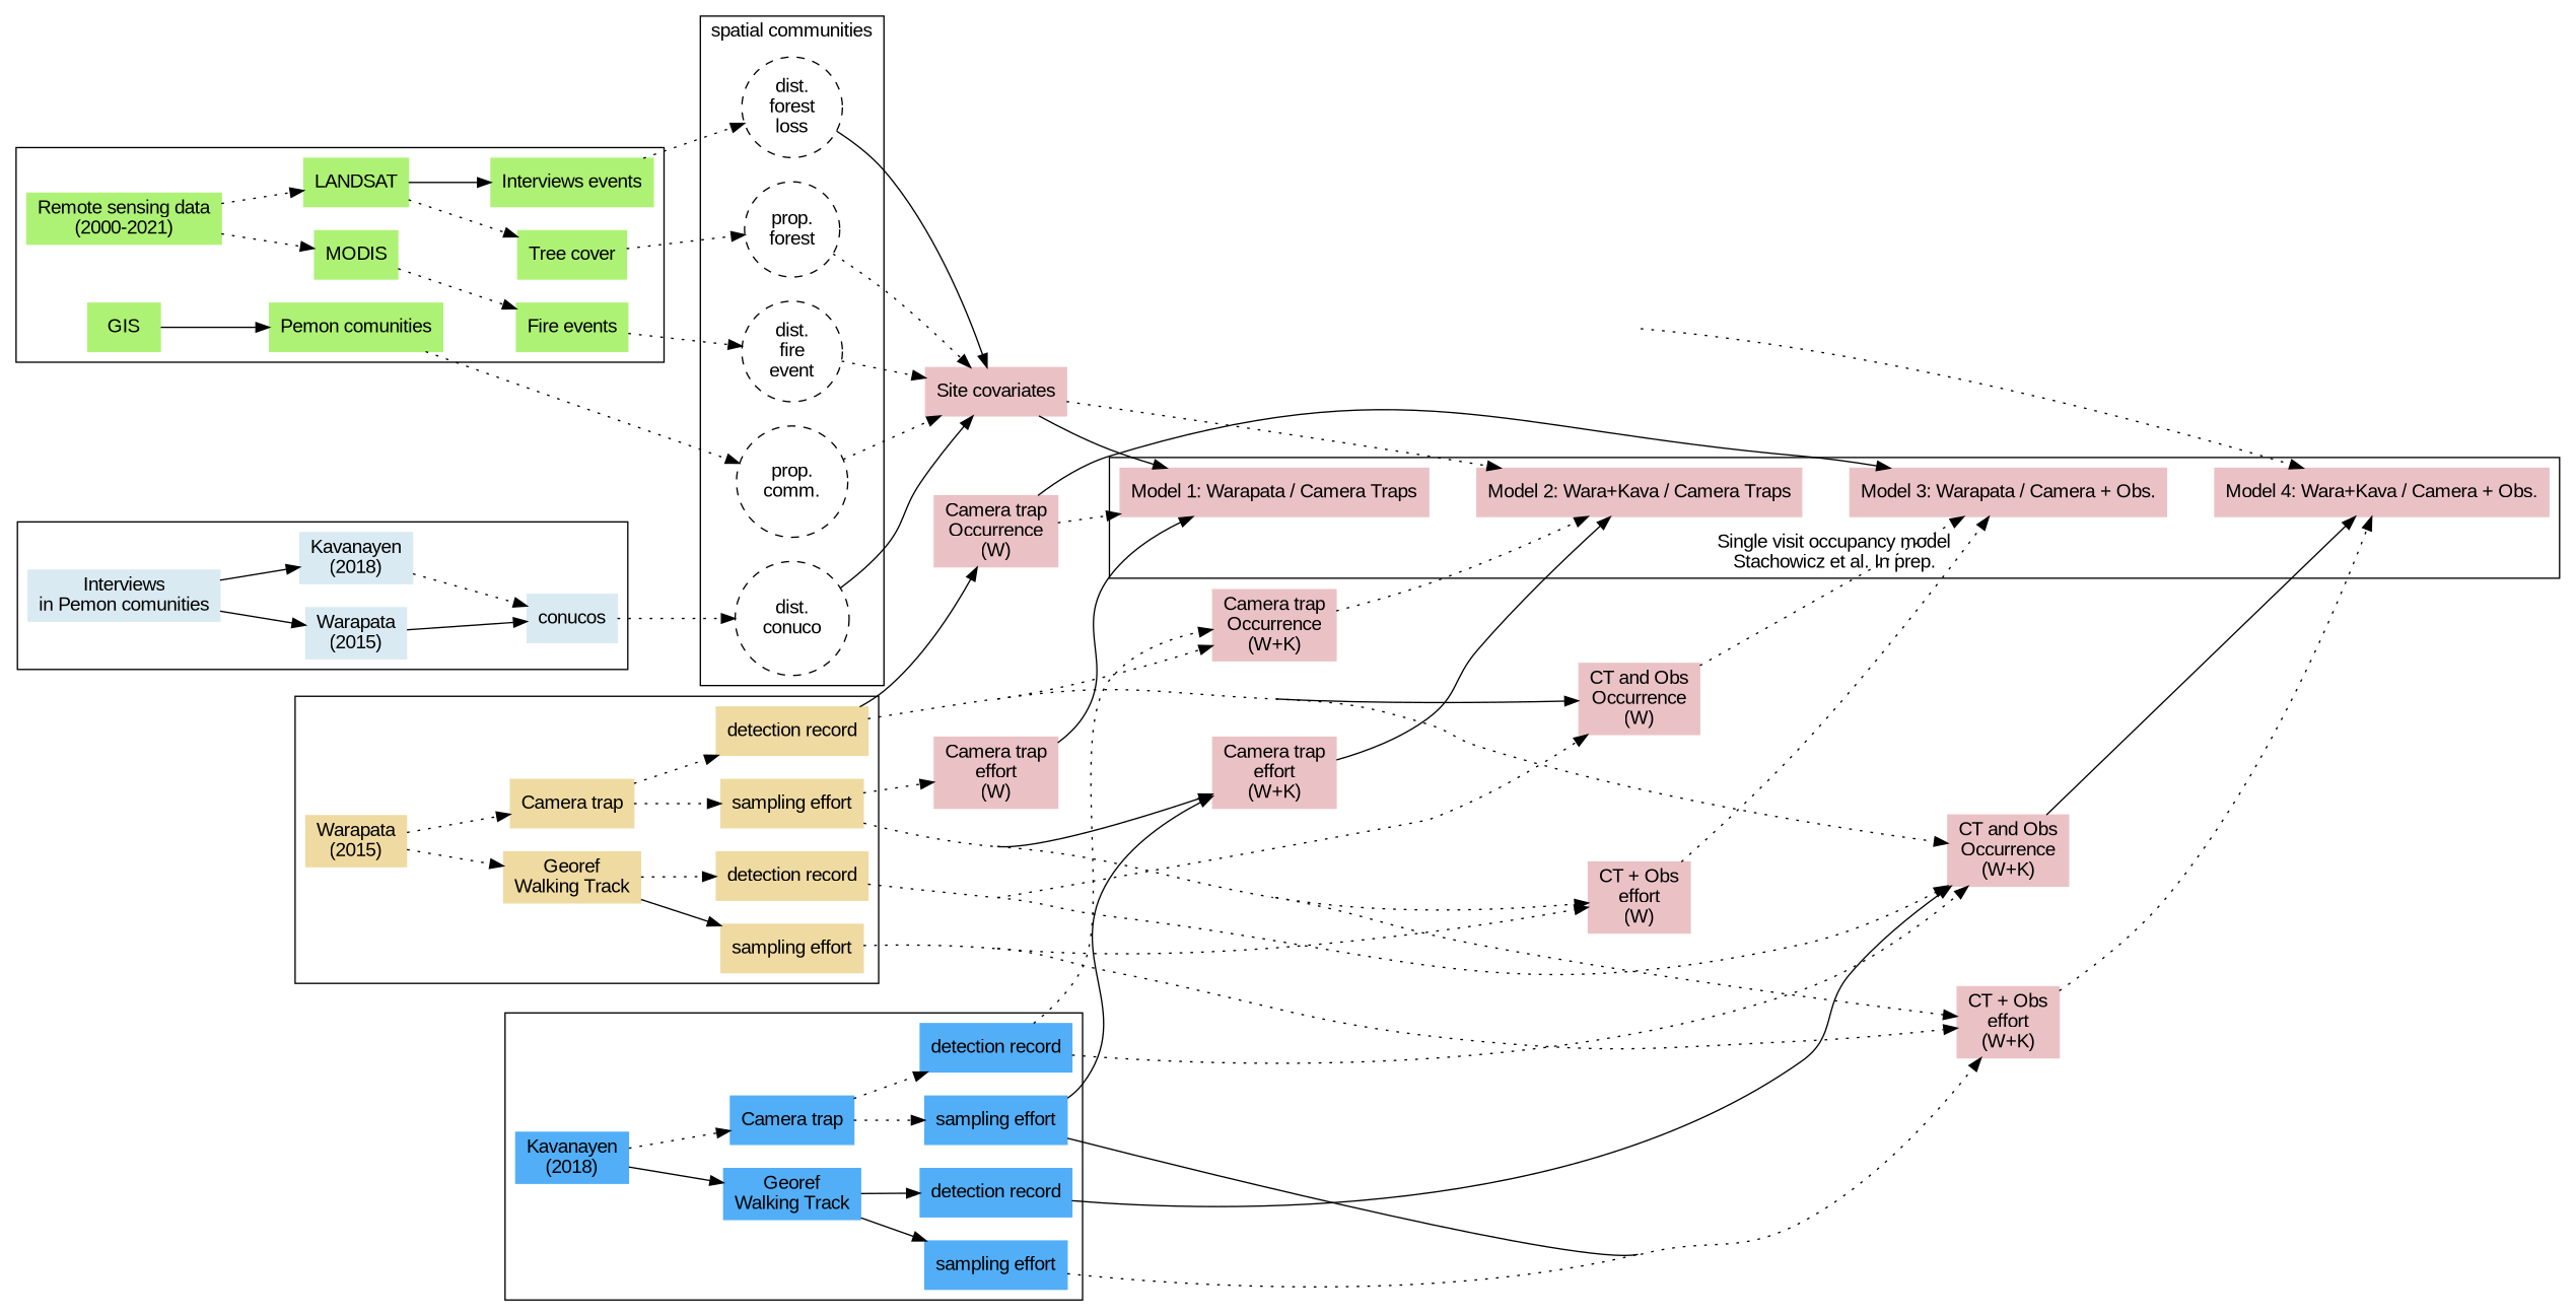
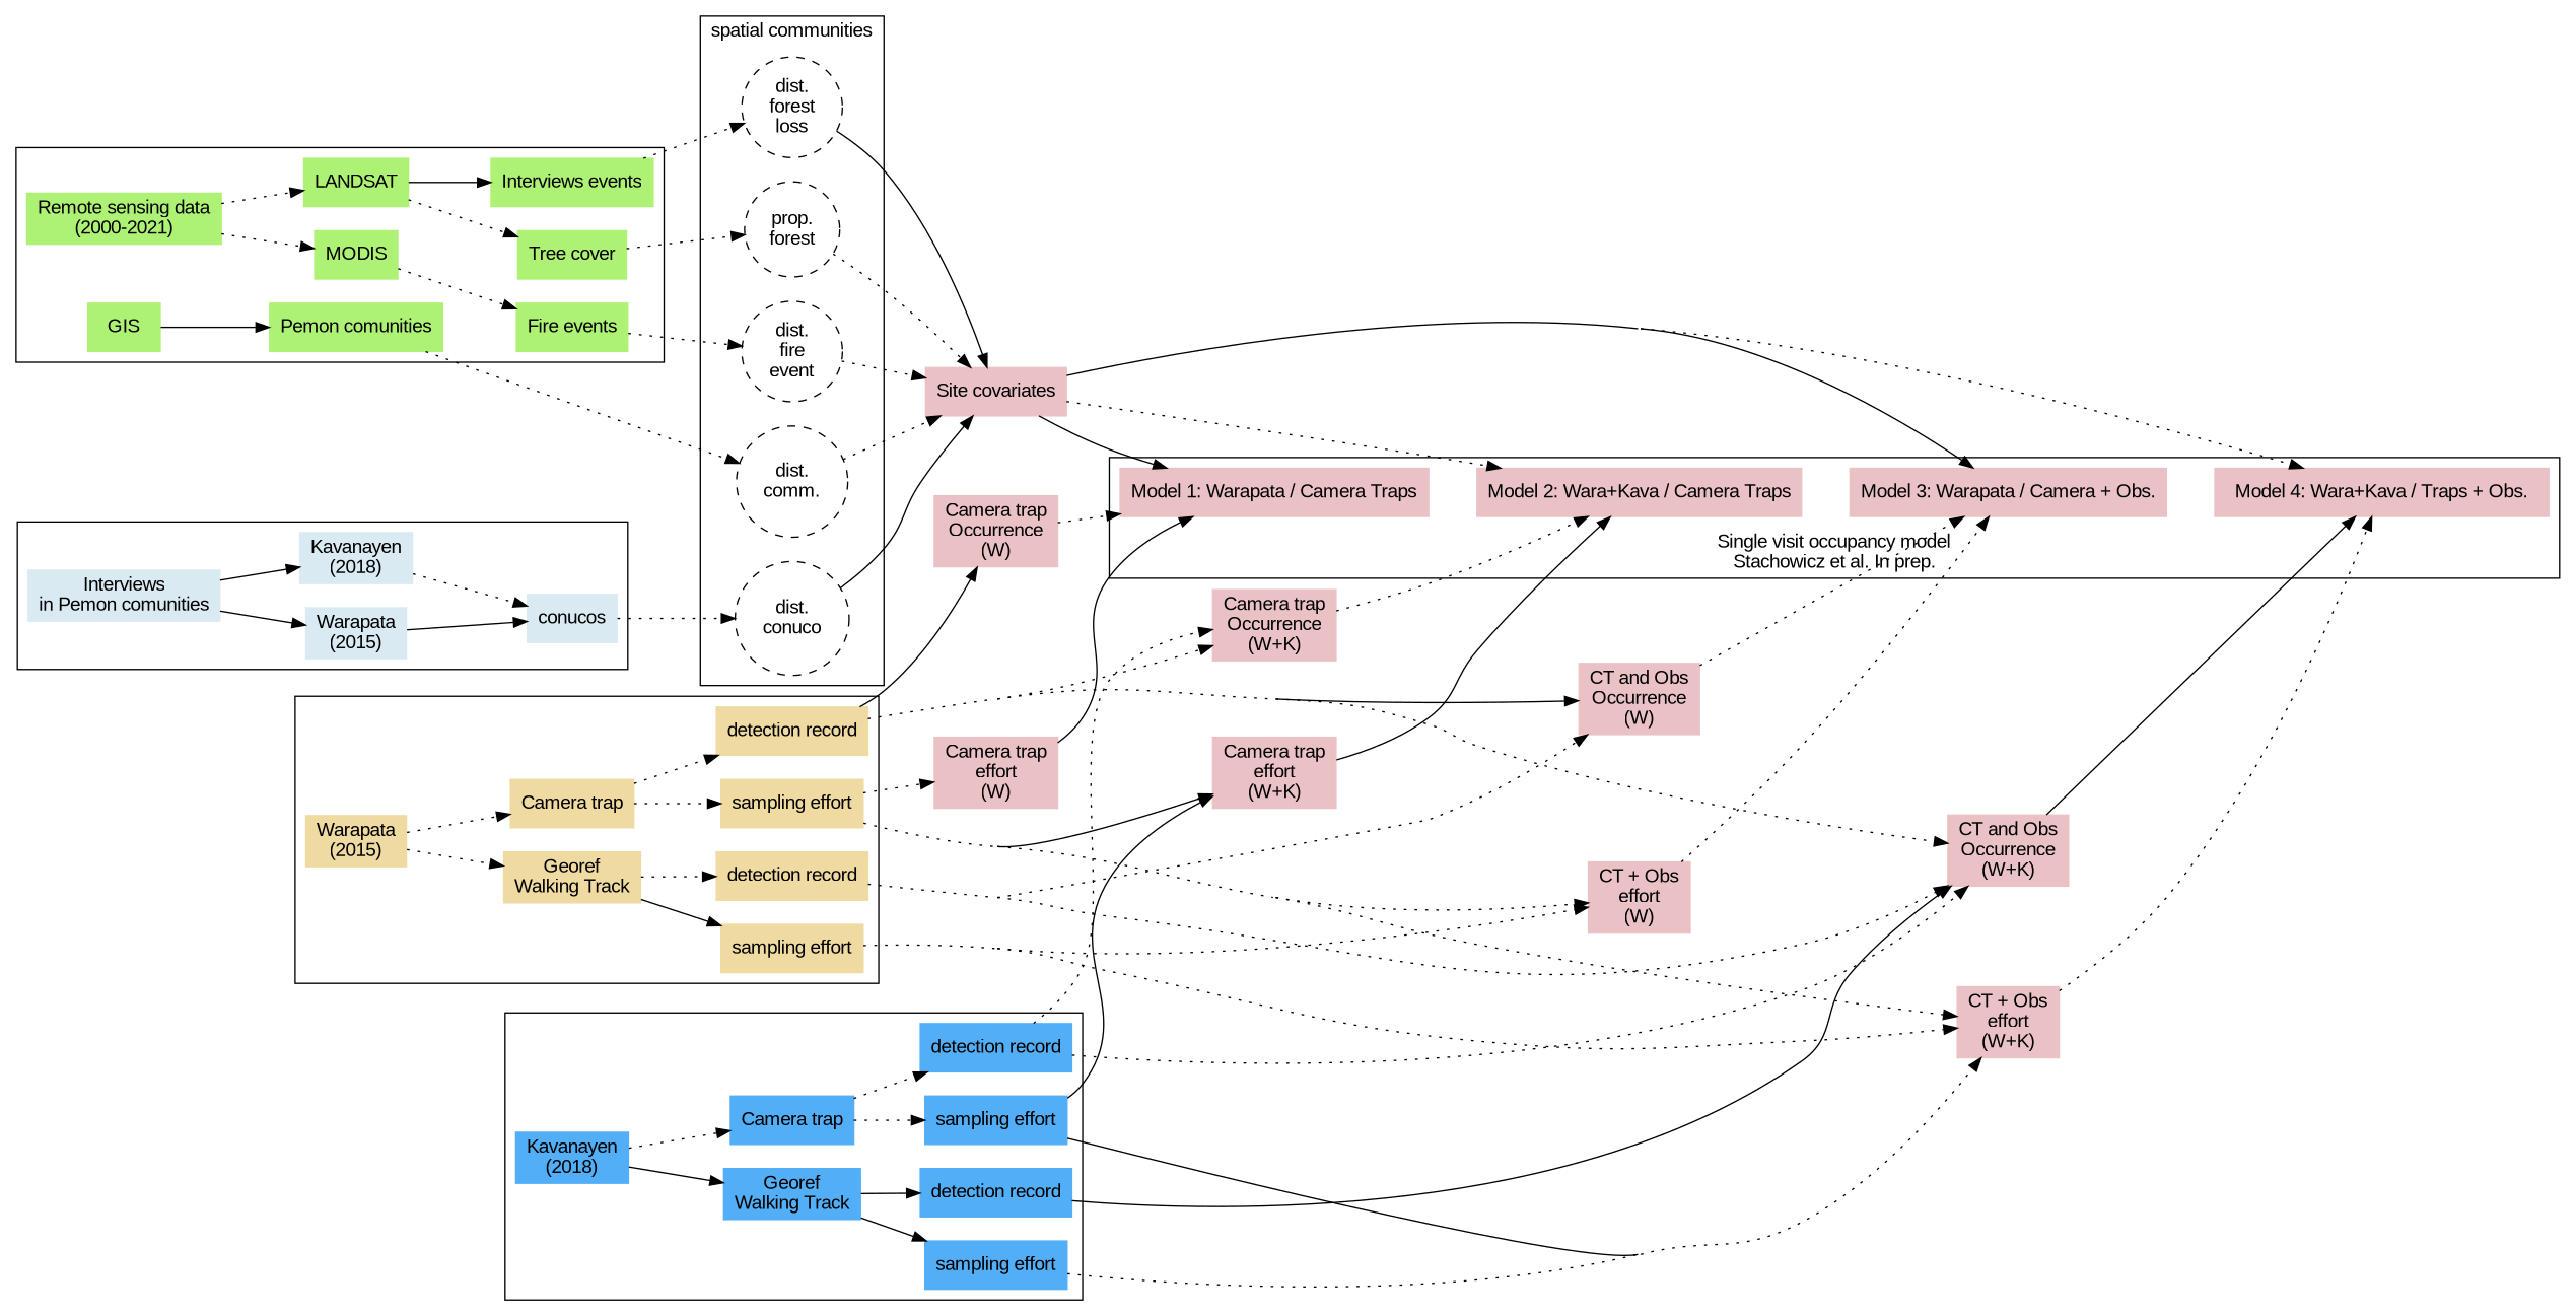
  digraph {
    concentrate=true
    fontname="Liberation Sans"
    rankdir=LR
    node [color="#EAC2C5" fontname="Liberation Sans" shape=box style=filled]
    edge [fontname="Liberation Sans" style=dotted]
    n1 [label="Model 1: Warapata / Camera Traps"]
    n2 [label="Model 2: Wara+Kava / Camera Traps"]
    n3 [label="Model 3: Warapata / Camera + Obs."]
-   n4 [label="Model 4: Wara+Kava / Camera + Obs."]
+   n4 [label="Model 4: Wara+Kava / Traps + Obs."]
    n5 [label="Site covariates"]
    n6 [label="Camera trap\nOccurrence\n(W)"]
    n7 [label="Camera trap\nOccurrence\n(W+K)"]
    n8 [label="CT and Obs\nOccurrence\n(W)"]
    n9 [label="CT and Obs\nOccurrence\n(W+K)"]
    n10 [label="Camera trap\neffort\n(W)"]
    n11 [label="Camera trap\neffort\n(W+K)"]
    n12 [label="CT + Obs\neffort\n(W)"]
    n13 [label="CT + Obs\neffort\n(W+K)"]
    n14 [color="#AEF275" label="Remote sensing data\n(2000-2021)"]
    MODIS [color="#AEF275"]
    LANDSAT [color="#AEF275"]
    n17 [color="#AEF275" label="Interviews events"]
    n18 [color="#AEF275" label="Tree cover"]
    n19 [color="#AEF275" label="Fire events"]
    GIS [color="#AEF275"]
    n21 [color="#AEF275" label="Pemon comunities"]
    n22 [color="#DAEAF2" label="Interviews\nin Pemon comunities"]
    n23 [color="#DAEAF2" label="Warapata\n(2015)"]
    n24 [color="#DAEAF2" label="Kavanayen\n(2018)"]
    n25 [color="#DAEAF2" label=conucos]
    n26 [color="#52AEF7" label="Georef\nWalking Track"]
    n27 [color="#52AEF7" label="Kavanayen\n(2018)"]
    n28 [color="#52AEF7" label="detection record"]
    n29 [color="#52AEF7" label="sampling effort"]
    n30 [color="#52AEF7" label="Camera trap"]
    n31 [color="#52AEF7" label="detection record"]
    n32 [color="#52AEF7" label="sampling effort"]
    n33 [color="#EFDAA2" label="Warapata\n(2015)"]
    n34 [color="#EFDAA2" label="Camera trap"]
    n35 [color="#EFDAA2" label="detection record"]
    n36 [color="#EFDAA2" label="sampling effort"]
    n37 [color="#EFDAA2" label="Georef\nWalking Track"]
    n38 [color="#EFDAA2" label="detection record"]
    n39 [color="#EFDAA2" label="sampling effort"]
    n40 [label="prop.\nforest" shape=circle style=dashed color=""]
    n41 [label="dist.\nforest\nloss" shape=circle style=dashed color=""]
    n42 [label="dist.\nfire\nevent" shape=circle style=dashed color=""]
-   n43 [label="prop.\ncomm." shape=circle style=dashed color=""]
+   n43 [label="dist.\ncomm." shape=circle style=dashed color=""]
    n44 [label="dist.\nconuco" shape=circle style=dashed color=""]
    subgraph sub_1 {
      n5
      n6
      n7
      n8
      n9
      n10
      n11
      n12
      n13
      subgraph cluster_2 {
        label="Single visit occupancy model\nStachowicz et al. In prep."
        labelloc=bottom
        n1
        n2
        n3
        n4
      }
    }
    subgraph cluster_3 {
      n14
      MODIS
      LANDSAT
      n17
      n18
      n19
      GIS
      n21
    }
    subgraph cluster_4 {
      n22
      n23
      n24
      n25
    }
    subgraph cluster_5 {
      n26
      n27
      n28
      n29
      n30
      n31
      n32
    }
    subgraph cluster_6 {
      n33
      n34
      n35
      n36
      n37
      n38
      n39
    }
    subgraph cluster_7 {
      label="spatial communities"
      n40
      n41
      n42
      n43
      n44
    }
    n1 -> n2 [style=invis]
    n2 -> n3 [style=invis]
    n3 -> n4 [style=invis]
    n5 -> n1 [style=solid]
    n5 -> n2
-   n6 -> n3 [style=solid]
+   n5 -> n3 [style=solid]
    n5 -> n4
    n6 -> n1
    n6 -> n7 [style=invis]
    n7 -> n2
    n7 -> n8 [style=invis]
    n8 -> n3
    n8 -> n9 [style=invis]
    n9 -> n4 [style=solid]
    n10 -> n1 [style=solid]
    n10 -> n11 [style=invis]
    n11 -> n2 [style=solid]
    n11 -> n12 [style=invis]
    n12 -> n3
    n12 -> n13 [style=invis]
    n13 -> n4
    n14 -> MODIS
    n14 -> LANDSAT
    MODIS -> n19
    LANDSAT -> n17 [style=solid]
    LANDSAT -> n18
    n17 -> n41
    n18 -> n40
    n19 -> n42
    GIS -> n21 [style=solid]
    n21 -> n43
    n22 -> n23 [style=solid]
    n22 -> n24 [style=solid]
    n23 -> n25 [style=solid]
    n24 -> n25
    n25 -> n44
    n26 -> n28 [style=solid]
    n26 -> n29 [style=solid]
    n27 -> n26 [style=solid]
    n27 -> n30
    n28 -> n9 [style=solid]
    n29 -> n13
    n30 -> n31
    n30 -> n32
    n31 -> n7
    n31 -> n9
    n32 -> n11 [style=solid]
    n32 -> n13 [style=solid]
    n33 -> n34
    n33 -> n37
    n34 -> n35
    n34 -> n36
    n35 -> n6 [style=solid]
    n35 -> n7
    n35 -> n8 [style=solid]
    n35 -> n9
    n36 -> n10
    n36 -> n11 [style=solid]
    n36 -> n12
    n36 -> n13
    n37 -> n38
    n37 -> n39 [style=solid]
    n38 -> n8
    n38 -> n9
    n39 -> n12
    n39 -> n13
    n40 -> n5
    n41 -> n5 [style=solid]
    n42 -> n5
    n43 -> n5
    n44 -> n5 [style=solid]
  }
